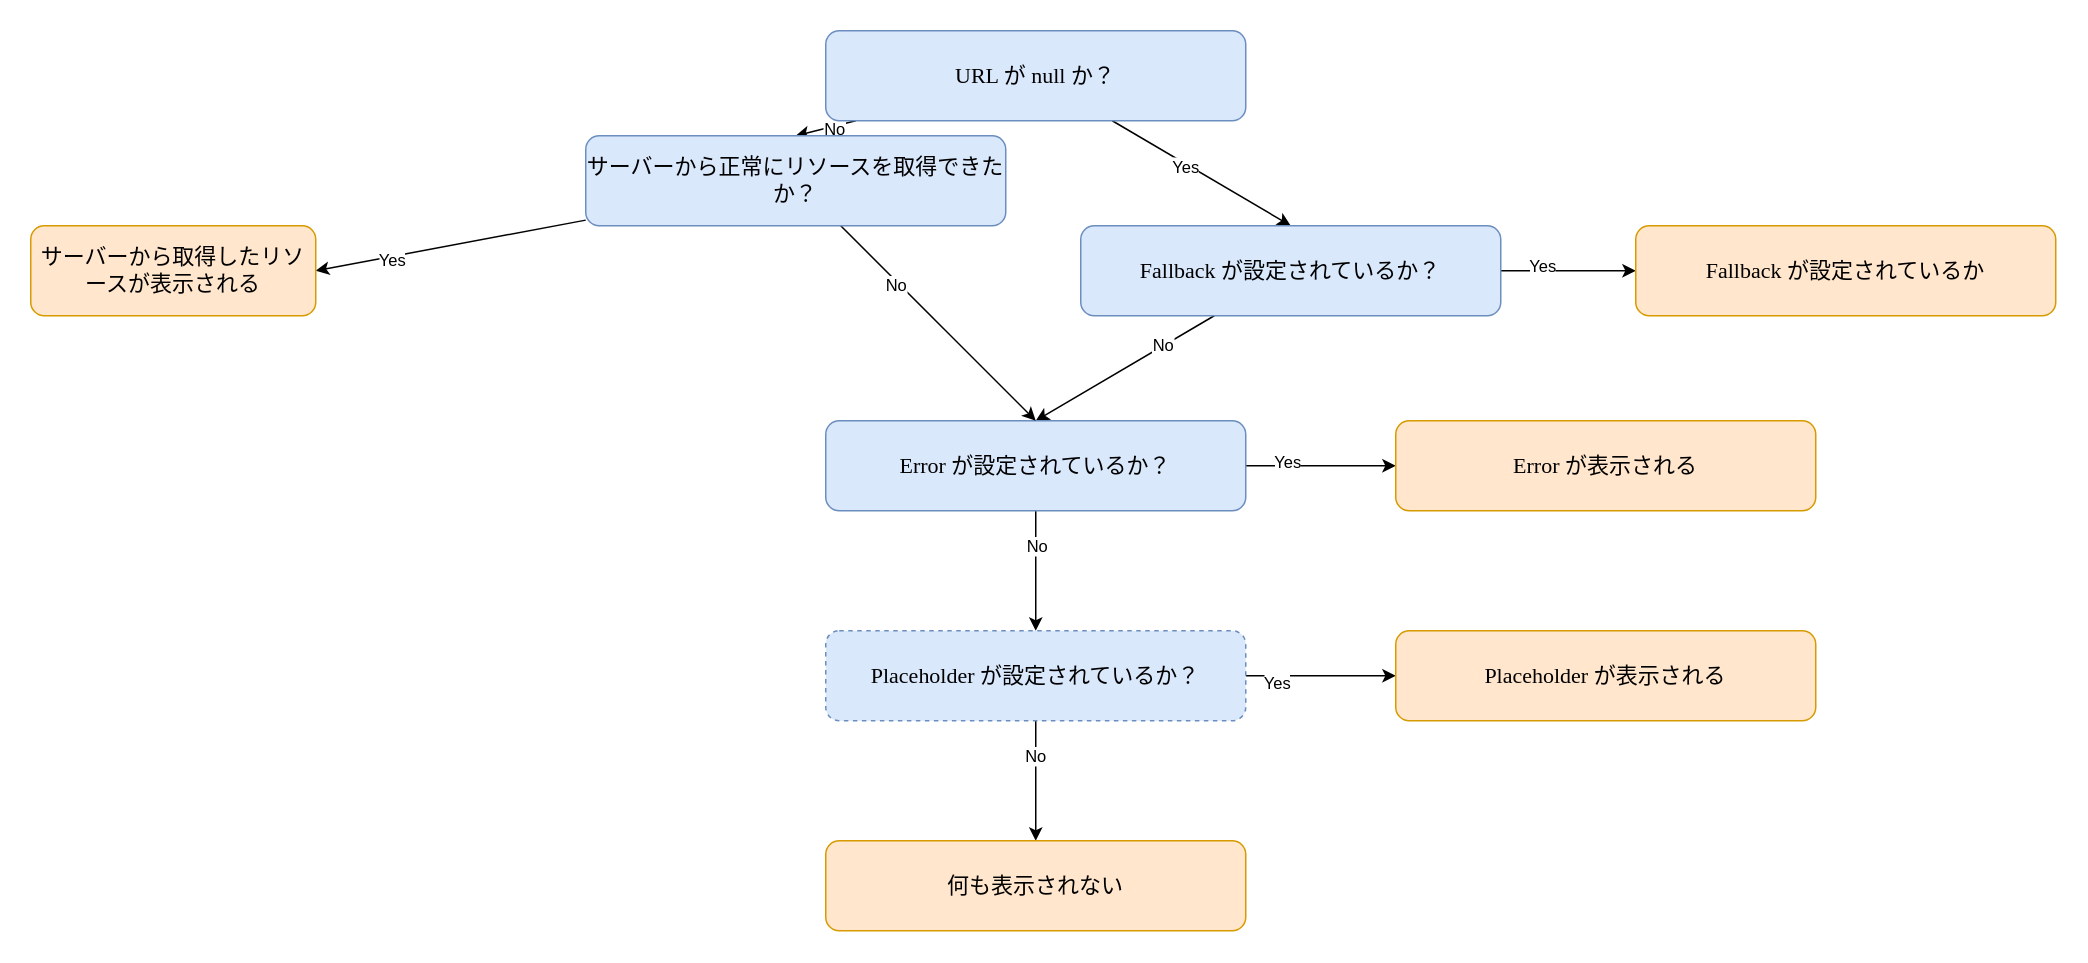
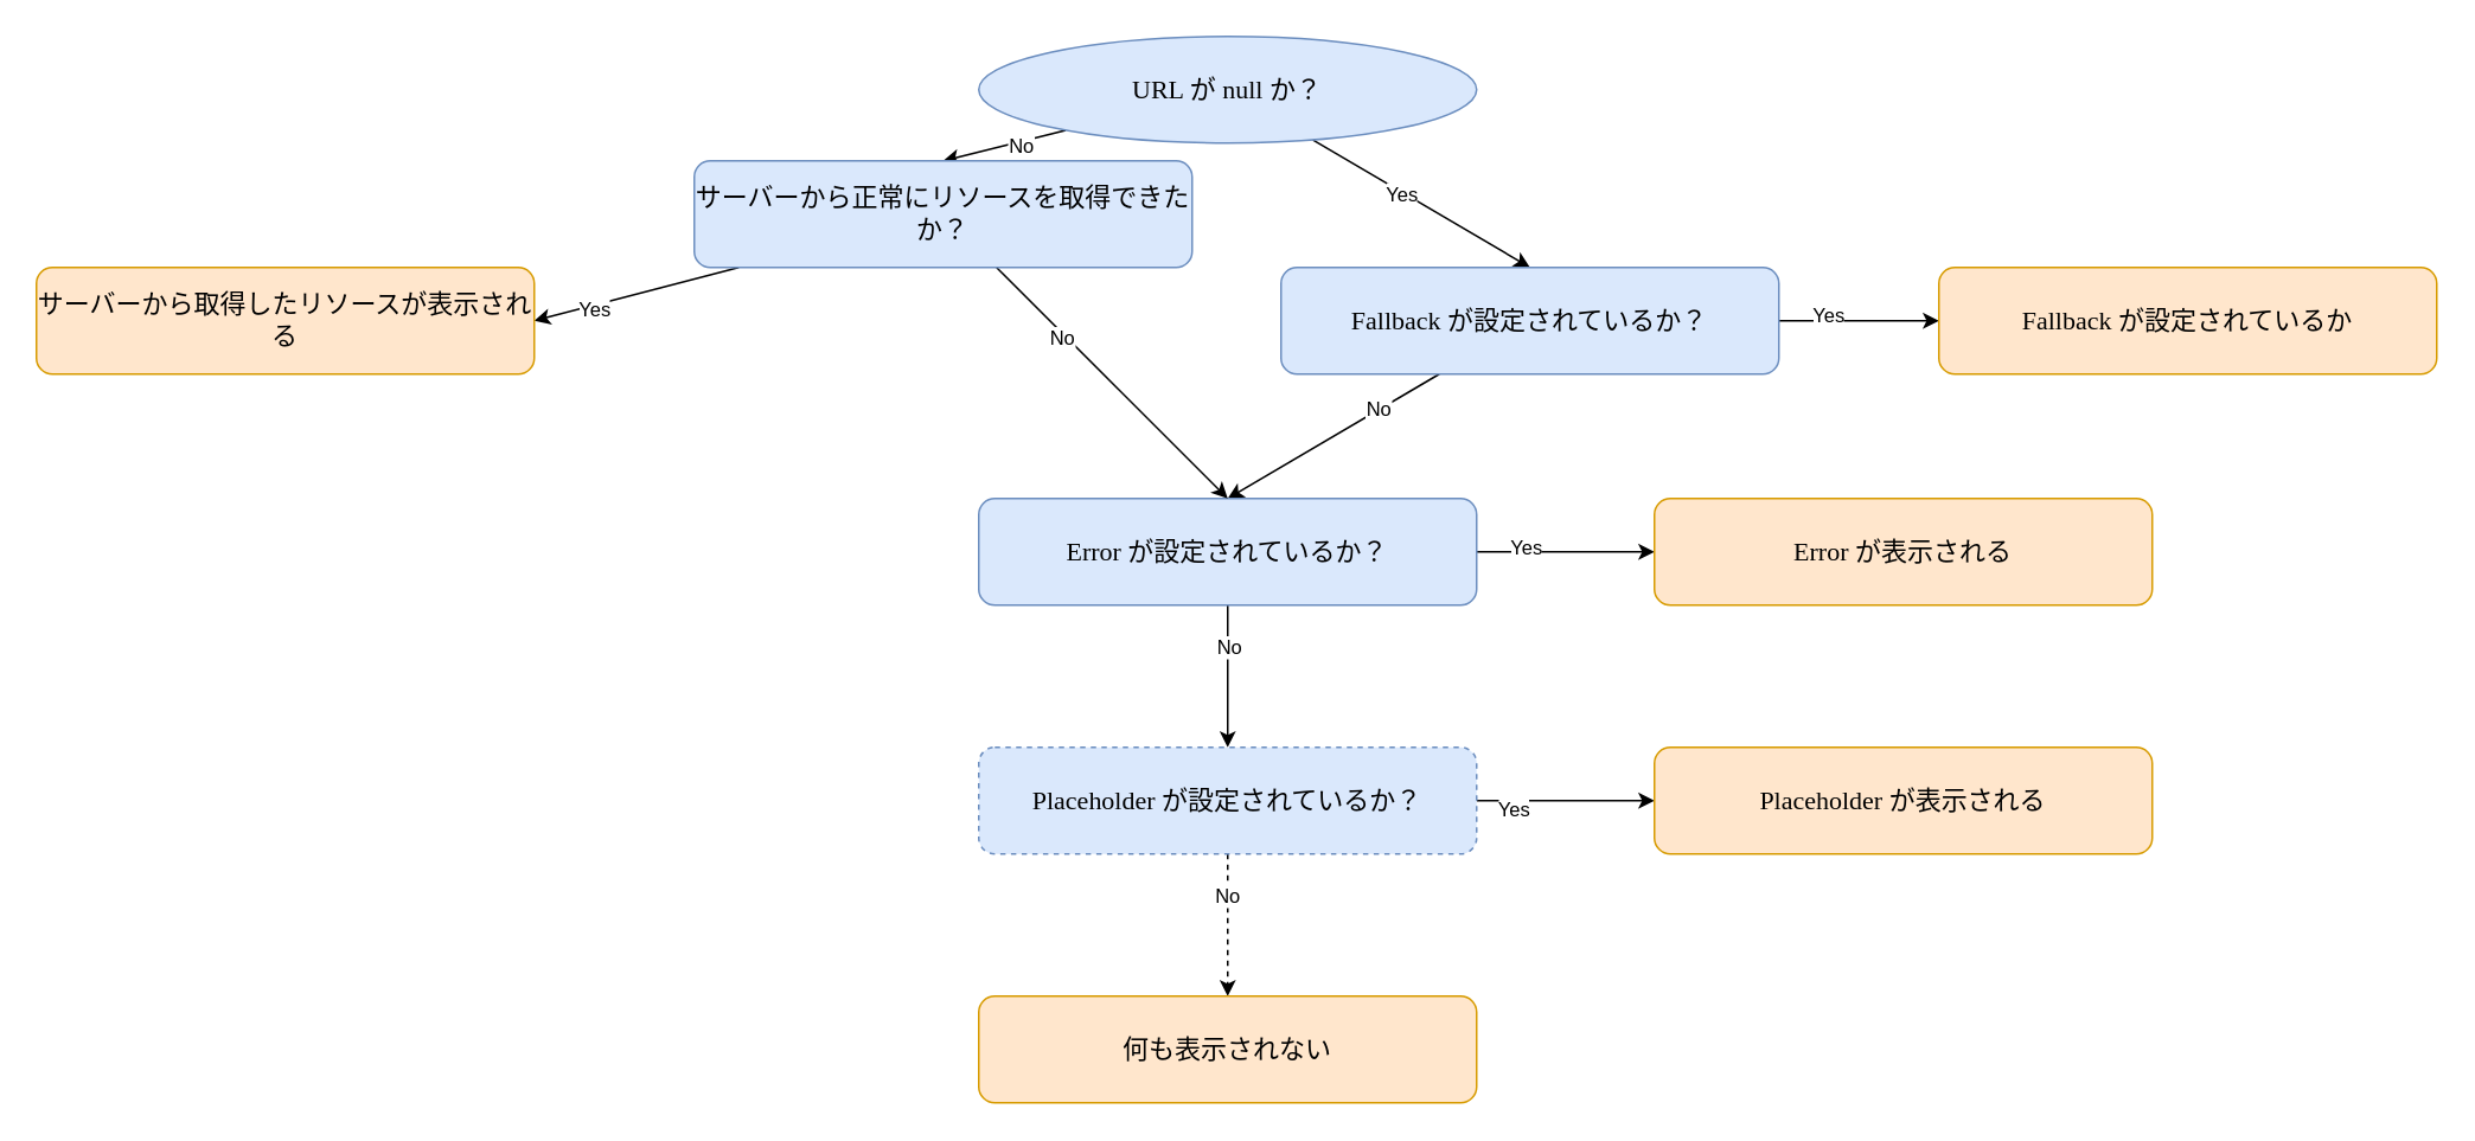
  <mxCell id="0" />
  <mxCell id="1" parent="0" />
  <mxCell id="2" style="edgeStyle=none;html=1;entryX=0.5;entryY=0;entryDx=0;entryDy=0;fontColor=#000000;" edge="1" parent="1" source="6" target="26"><mxGeometry relative="1" as="geometry" /></mxCell>
  <mxCell id="3" value="No" style="edgeLabel;html=1;align=center;verticalAlign=middle;resizable=0;points=[];fontColor=#000000;" vertex="1" connectable="0" parent="2"><mxGeometry x="-0.265" y="1" relative="1" as="geometry"><mxPoint y="1" as="offset" /></mxGeometry></mxCell>
  <mxCell id="4" style="edgeStyle=none;html=1;entryX=0.5;entryY=0;entryDx=0;entryDy=0;fontColor=#000000;" edge="1" parent="1" source="6" target="11"><mxGeometry relative="1" as="geometry" /></mxCell>
  <mxCell id="5" value="Yes" style="edgeLabel;html=1;align=center;verticalAlign=middle;resizable=0;points=[];fontColor=#000000;" vertex="1" connectable="0" parent="4"><mxGeometry x="-0.388" y="-1" relative="1" as="geometry"><mxPoint x="13" y="8" as="offset" /></mxGeometry></mxCell>
- <mxCell id="6" value="&lt;p style=&quot;margin-top: 0pt; margin-bottom: 0pt; margin-left: 0in; text-indent: 0in;&quot;&gt;&lt;span style=&quot;font-size: 11pt; font-family: &amp;quot;Meiryo UI&amp;quot;;&quot;&gt;URL &lt;/span&gt;&lt;span style=&quot;font-size: 11pt; font-family: &amp;quot;Meiryo UI&amp;quot;;&quot;&gt;が &lt;/span&gt;&lt;span style=&quot;font-size: 11pt; font-family: &amp;quot;Meiryo UI&amp;quot;;&quot;&gt;null &lt;/span&gt;&lt;span style=&quot;font-size: 11pt; font-family: &amp;quot;Meiryo UI&amp;quot;;&quot;&gt;か？&lt;/span&gt;&lt;/p&gt;" style="rounded=1;whiteSpace=wrap;html=1;fillColor=#dae8fc;strokeColor=#6c8ebf;" vertex="1" parent="1"><mxGeometry x="550" y="20" width="280" height="60" as="geometry" /></mxCell>
+ <mxCell id="6" value="&lt;p style=&quot;margin-top: 0pt; margin-bottom: 0pt; margin-left: 0in; text-indent: 0in;&quot;&gt;&lt;span style=&quot;font-size: 11pt; font-family: &amp;quot;Meiryo UI&amp;quot;;&quot;&gt;URL &lt;/span&gt;&lt;span style=&quot;font-size: 11pt; font-family: &amp;quot;Meiryo UI&amp;quot;;&quot;&gt;が &lt;/span&gt;&lt;span style=&quot;font-size: 11pt; font-family: &amp;quot;Meiryo UI&amp;quot;;&quot;&gt;null &lt;/span&gt;&lt;span style=&quot;font-size: 11pt; font-family: &amp;quot;Meiryo UI&amp;quot;;&quot;&gt;か？&lt;/span&gt;&lt;/p&gt;" style="ellipse;whiteSpace=wrap;html=1;fillColor=#dae8fc;strokeColor=#6c8ebf;" vertex="1" parent="1"><mxGeometry x="550" y="20" width="280" height="60" as="geometry" /></mxCell>
  <mxCell id="7" style="edgeStyle=none;html=1;entryX=0;entryY=0.5;entryDx=0;entryDy=0;fontColor=#000000;" edge="1" parent="1" source="11" target="27"><mxGeometry relative="1" as="geometry" /></mxCell>
  <mxCell id="8" value="Yes" style="edgeLabel;html=1;align=center;verticalAlign=middle;resizable=0;points=[];fontColor=#000000;" vertex="1" connectable="0" parent="7"><mxGeometry x="-0.4" y="4" relative="1" as="geometry"><mxPoint as="offset" /></mxGeometry></mxCell>
  <mxCell id="9" style="edgeStyle=none;html=1;entryX=0.5;entryY=0;entryDx=0;entryDy=0;fontColor=#000000;" edge="1" parent="1" source="11" target="16"><mxGeometry relative="1" as="geometry" /></mxCell>
  <mxCell id="10" value="No" style="edgeLabel;html=1;align=center;verticalAlign=middle;resizable=0;points=[];fontColor=#000000;" vertex="1" connectable="0" parent="9"><mxGeometry x="-0.408" relative="1" as="geometry"><mxPoint x="1" y="-1" as="offset" /></mxGeometry></mxCell>
  <mxCell id="11" value="&lt;p style=&quot;margin-top: 0pt; margin-bottom: 0pt; margin-left: 0in; text-indent: 0in;&quot;&gt;&lt;span style=&quot;font-size: 11pt; font-family: &amp;quot;Meiryo UI&amp;quot;;&quot;&gt;Fallback &lt;/span&gt;&lt;span style=&quot;font-size: 11pt; font-family: &amp;quot;Meiryo UI&amp;quot;;&quot;&gt;が設定されているか？&lt;/span&gt;&lt;/p&gt;" style="rounded=1;whiteSpace=wrap;html=1;fillColor=#dae8fc;strokeColor=#6c8ebf;" vertex="1" parent="1"><mxGeometry x="720" y="150" width="280" height="60" as="geometry" /></mxCell>
  <mxCell id="12" style="edgeStyle=none;html=1;entryX=0.5;entryY=0;entryDx=0;entryDy=0;fontColor=#000000;" edge="1" parent="1" source="16" target="21"><mxGeometry relative="1" as="geometry" /></mxCell>
  <mxCell id="13" value="No" style="edgeLabel;html=1;align=center;verticalAlign=middle;resizable=0;points=[];fontColor=#000000;" vertex="1" connectable="0" parent="12"><mxGeometry x="-0.444" relative="1" as="geometry"><mxPoint y="1" as="offset" /></mxGeometry></mxCell>
  <mxCell id="14" style="edgeStyle=none;html=1;entryX=0;entryY=0.5;entryDx=0;entryDy=0;fontColor=#000000;" edge="1" parent="1" source="16" target="28"><mxGeometry relative="1" as="geometry" /></mxCell>
  <mxCell id="15" value="Yes" style="edgeLabel;html=1;align=center;verticalAlign=middle;resizable=0;points=[];fontColor=#000000;" vertex="1" connectable="0" parent="14"><mxGeometry x="-0.46" y="3" relative="1" as="geometry"><mxPoint as="offset" /></mxGeometry></mxCell>
  <mxCell id="16" value="&lt;span style=&quot;font-size: 11pt; font-family: &amp;quot;Meiryo UI&amp;quot;;&quot;&gt;Error&amp;nbsp;&lt;/span&gt;&lt;span style=&quot;font-family: &amp;quot;Meiryo UI&amp;quot;; font-size: 11pt; text-indent: 0in; background-color: initial;&quot;&gt;が設定されているか？&lt;/span&gt;&lt;span style=&quot;font-size: 11pt; font-family: &amp;quot;Meiryo UI&amp;quot;;&quot;&gt;&lt;br&gt;&lt;/span&gt;" style="rounded=1;whiteSpace=wrap;html=1;fillColor=#dae8fc;strokeColor=#6c8ebf;" vertex="1" parent="1"><mxGeometry x="550" y="280" width="280" height="60" as="geometry" /></mxCell>
  <mxCell id="17" style="edgeStyle=none;html=1;entryX=0;entryY=0.5;entryDx=0;entryDy=0;fontColor=#000000;" edge="1" parent="1" source="21" target="29"><mxGeometry relative="1" as="geometry" /></mxCell>
  <mxCell id="18" value="Yes" style="edgeLabel;html=1;align=center;verticalAlign=middle;resizable=0;points=[];fontColor=#000000;" vertex="1" connectable="0" parent="17"><mxGeometry x="-0.593" y="-4" relative="1" as="geometry"><mxPoint as="offset" /></mxGeometry></mxCell>
- <mxCell id="19" style="edgeStyle=none;html=1;entryX=0.5;entryY=0;entryDx=0;entryDy=0;fontColor=#000000;" edge="1" parent="1" source="21" target="30"><mxGeometry relative="1" as="geometry" /></mxCell>
+ <mxCell id="19" style="edgeStyle=none;html=1;entryX=0.5;entryY=0;entryDx=0;entryDy=0;fontColor=#000000;dashed=1;" edge="1" parent="1" source="21" target="30"><mxGeometry relative="1" as="geometry" /></mxCell>
  <mxCell id="20" value="No" style="edgeLabel;html=1;align=center;verticalAlign=middle;resizable=0;points=[];fontColor=#000000;" vertex="1" connectable="0" parent="19"><mxGeometry x="-0.444" y="-1" relative="1" as="geometry"><mxPoint y="1" as="offset" /></mxGeometry></mxCell>
  <mxCell id="21" value="&lt;p style=&quot;margin-top: 0pt; margin-bottom: 0pt; margin-left: 0in; text-indent: 0in;&quot;&gt;&lt;span style=&quot;font-size: 11pt; font-family: &amp;quot;Meiryo UI&amp;quot;;&quot;&gt;Placeholder が設定されているか？&lt;/span&gt;&lt;/p&gt;" style="rounded=1;whiteSpace=wrap;html=1;fillColor=#dae8fc;strokeColor=#6c8ebf;dashed=1;" vertex="1" parent="1"><mxGeometry x="550" y="420" width="280" height="60" as="geometry" /></mxCell>
  <mxCell id="22" style="edgeStyle=none;html=1;entryX=1;entryY=0.5;entryDx=0;entryDy=0;fontColor=#000000;" edge="1" parent="1" source="26" target="31"><mxGeometry relative="1" as="geometry" /></mxCell>
  <mxCell id="23" value="Yes" style="edgeLabel;html=1;align=center;verticalAlign=middle;resizable=0;points=[];fontColor=#000000;" vertex="1" connectable="0" parent="22"><mxGeometry x="0.437" y="2" relative="1" as="geometry"><mxPoint as="offset" /></mxGeometry></mxCell>
  <mxCell id="24" style="edgeStyle=none;html=1;entryX=0.5;entryY=0;entryDx=0;entryDy=0;fontColor=#000000;" edge="1" parent="1" source="26" target="16"><mxGeometry relative="1" as="geometry" /></mxCell>
  <mxCell id="25" value="No" style="edgeLabel;html=1;align=center;verticalAlign=middle;resizable=0;points=[];fontColor=#000000;" vertex="1" connectable="0" parent="24"><mxGeometry x="-0.406" y="-2" relative="1" as="geometry"><mxPoint x="-1" y="-1" as="offset" /></mxGeometry></mxCell>
  <mxCell id="26" value="&lt;p style=&quot;margin-top: 0pt; margin-bottom: 0pt; margin-left: 0in; text-indent: 0in;&quot;&gt;&lt;span style=&quot;font-size: 11pt; font-family: &amp;quot;Meiryo UI&amp;quot;;&quot;&gt;サーバーから正常にリソースを取得できたか？&lt;/span&gt;&lt;/p&gt;" style="rounded=1;whiteSpace=wrap;html=1;fillColor=#dae8fc;strokeColor=#6c8ebf;" vertex="1" parent="1"><mxGeometry x="390" y="90" width="280" height="60" as="geometry" /></mxCell>
  <mxCell id="27" value="&lt;p style=&quot;margin-top: 0pt; margin-bottom: 0pt; margin-left: 0in; text-indent: 0in;&quot;&gt;&lt;font face=&quot;Meiryo UI&quot;&gt;&lt;span style=&quot;font-size: 14.667px;&quot;&gt;Fallback が設定されているか&lt;/span&gt;&lt;/font&gt;&lt;/p&gt;" style="rounded=1;whiteSpace=wrap;html=1;fillColor=#ffe6cc;strokeColor=#d79b00;" vertex="1" parent="1"><mxGeometry x="1090" y="150" width="280" height="60" as="geometry" /></mxCell>
  <mxCell id="28" value="&lt;p style=&quot;margin-top: 0pt; margin-bottom: 0pt; margin-left: 0in; text-indent: 0in;&quot;&gt;&lt;font face=&quot;Meiryo UI&quot;&gt;&lt;span style=&quot;font-size: 14.667px;&quot;&gt;Error が表示される&lt;/span&gt;&lt;/font&gt;&lt;/p&gt;" style="rounded=1;whiteSpace=wrap;html=1;fillColor=#ffe6cc;strokeColor=#d79b00;" vertex="1" parent="1"><mxGeometry x="930" y="280" width="280" height="60" as="geometry" /></mxCell>
  <mxCell id="29" value="&lt;p style=&quot;margin-top: 0pt; margin-bottom: 0pt; margin-left: 0in; text-indent: 0in;&quot;&gt;&lt;font face=&quot;Meiryo UI&quot;&gt;&lt;span style=&quot;font-size: 14.667px;&quot;&gt;Placeholder が表示される&lt;/span&gt;&lt;/font&gt;&lt;/p&gt;" style="rounded=1;whiteSpace=wrap;html=1;fillColor=#ffe6cc;strokeColor=#d79b00;" vertex="1" parent="1"><mxGeometry x="930" y="420" width="280" height="60" as="geometry" /></mxCell>
  <mxCell id="30" value="&lt;p style=&quot;margin-top: 0pt; margin-bottom: 0pt; margin-left: 0in; text-indent: 0in;&quot;&gt;&lt;font face=&quot;Meiryo UI&quot;&gt;&lt;span style=&quot;font-size: 14.667px;&quot;&gt;何も表示されない&lt;/span&gt;&lt;/font&gt;&lt;/p&gt;" style="rounded=1;whiteSpace=wrap;html=1;fillColor=#ffe6cc;strokeColor=#d79b00;" vertex="1" parent="1"><mxGeometry x="550" y="560" width="280" height="60" as="geometry" /></mxCell>
- <mxCell id="31" value="&lt;p style=&quot;margin-top: 0pt; margin-bottom: 0pt; margin-left: 0in; text-indent: 0in;&quot;&gt;&lt;span style=&quot;font-size: 11pt; font-family: &amp;quot;Meiryo UI&amp;quot;;&quot;&gt;サーバーから取得したリソースが表示される&lt;/span&gt;&lt;/p&gt;" style="rounded=1;whiteSpace=wrap;html=1;fillColor=#ffe6cc;strokeColor=#d79b00;" vertex="1" parent="1"><mxGeometry x="20" y="150" width="190" height="60" as="geometry" /></mxCell>
+ <mxCell id="31" value="&lt;p style=&quot;margin-top: 0pt; margin-bottom: 0pt; margin-left: 0in; text-indent: 0in;&quot;&gt;&lt;span style=&quot;font-size: 11pt; font-family: &amp;quot;Meiryo UI&amp;quot;;&quot;&gt;サーバーから取得したリソースが表示される&lt;/span&gt;&lt;/p&gt;" style="rounded=1;whiteSpace=wrap;html=1;fillColor=#ffe6cc;strokeColor=#d79b00;" vertex="1" parent="1"><mxGeometry x="20" y="150" width="280" height="60" as="geometry" /></mxCell>
